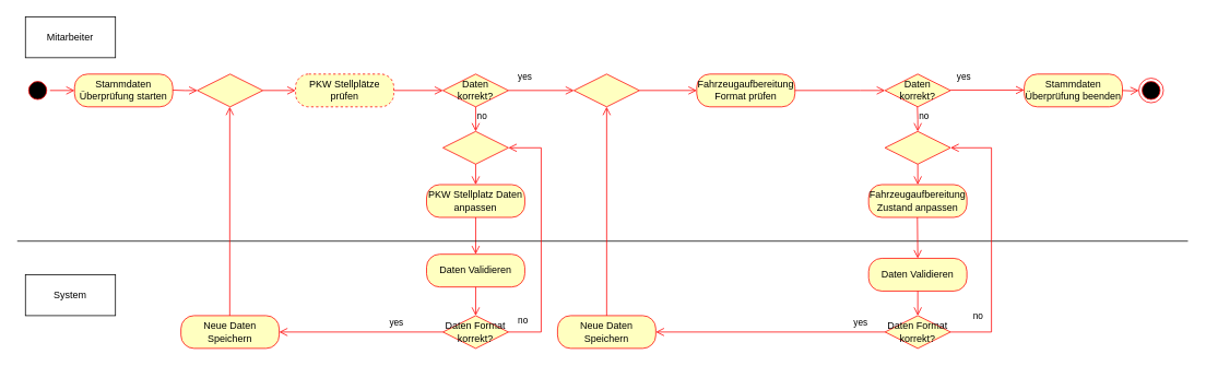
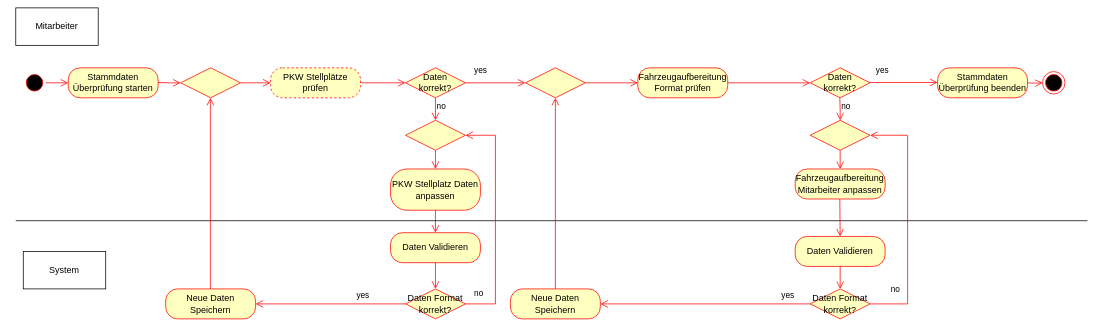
  <mxCell id="0" />
  <mxCell id="1" parent="0" />
  <mxCell id="2" value="" style="ellipse;html=1;shape=startState;fillColor=#000000;strokeColor=#ff0000;" parent="1" vertex="1"><mxGeometry x="30" y="95" width="30" height="30" as="geometry" /></mxCell>
  <mxCell id="3" value="" style="edgeStyle=orthogonalEdgeStyle;html=1;verticalAlign=bottom;endArrow=open;endSize=8;strokeColor=#ff0000;rounded=0;" parent="1" source="2" target="19" edge="1"><mxGeometry relative="1" as="geometry"><mxPoint x="130" y="110" as="targetPoint" /></mxGeometry></mxCell>
  <mxCell id="4" value="PKW Stellplätze prüfen" style="rounded=1;whiteSpace=wrap;html=1;arcSize=40;fontColor=#000000;fillColor=#ffffc0;strokeColor=#ff0000;dashed=1;" parent="1" vertex="1"><mxGeometry x="360" y="90" width="120" height="40" as="geometry" /></mxCell>
  <mxCell id="5" value="" style="edgeStyle=orthogonalEdgeStyle;html=1;verticalAlign=bottom;endArrow=open;endSize=8;strokeColor=#ff0000;rounded=0;entryX=0;entryY=0.5;entryDx=0;entryDy=0;exitX=1;exitY=0.5;exitDx=0;exitDy=0;" parent="1" source="4" target="8" edge="1"><mxGeometry relative="1" as="geometry"><mxPoint x="590" y="115" as="targetPoint" /><mxPoint x="470" y="115" as="sourcePoint" /></mxGeometry></mxCell>
  <mxCell id="6" value="" style="ellipse;html=1;shape=endState;fillColor=#000000;strokeColor=#ff0000;" parent="1" vertex="1"><mxGeometry x="1390" y="95" width="30" height="30" as="geometry" /></mxCell>
  <mxCell id="7" value="" style="edgeStyle=orthogonalEdgeStyle;html=1;align=left;verticalAlign=bottom;endArrow=open;endSize=8;strokeColor=#ff0000;rounded=0;entryX=0;entryY=0.5;entryDx=0;entryDy=0;" parent="1" target="6" edge="1"><mxGeometry x="-1" relative="1" as="geometry"><mxPoint x="1050" y="283" as="targetPoint" /><mxPoint as="offset" /><mxPoint x="1370" y="110" as="sourcePoint" /></mxGeometry></mxCell>
  <mxCell id="8" value="Daten korrekt?" style="rhombus;whiteSpace=wrap;html=1;fontColor=#000000;fillColor=#ffffc0;strokeColor=#ff0000;" parent="1" vertex="1"><mxGeometry x="540" y="90" width="80" height="40" as="geometry" /></mxCell>
  <mxCell id="9" value="no" style="edgeStyle=orthogonalEdgeStyle;html=1;align=left;verticalAlign=bottom;endArrow=open;endSize=8;strokeColor=#ff0000;rounded=0;entryX=0.5;entryY=0;entryDx=0;entryDy=0;exitX=0.5;exitY=1;exitDx=0;exitDy=0;" parent="1" source="8" target="39" edge="1"><mxGeometry x="0.333" relative="1" as="geometry"><mxPoint x="670" y="255" as="targetPoint" /><mxPoint x="700" y="155" as="sourcePoint" /><Array as="points" /><mxPoint as="offset" /></mxGeometry></mxCell>
  <mxCell id="10" value="yes" style="edgeStyle=orthogonalEdgeStyle;html=1;align=left;verticalAlign=top;endArrow=open;endSize=8;strokeColor=#ff0000;rounded=0;exitX=1;exitY=0.5;exitDx=0;exitDy=0;entryX=0;entryY=0.5;entryDx=0;entryDy=0;" parent="1" source="46" target="17" edge="1"><mxGeometry x="-1" y="153" relative="1" as="geometry"><mxPoint x="680" y="110" as="targetPoint" /><mxPoint x="-150" y="123" as="offset" /></mxGeometry></mxCell>
- <mxCell id="11" value="PKW Stellplatz Daten anpassen" style="rounded=1;whiteSpace=wrap;html=1;arcSize=40;fontColor=#000000;fillColor=#ffffc0;strokeColor=#ff0000;" parent="1" vertex="1"><mxGeometry x="520" y="225" width="120" height="40" as="geometry" /></mxCell>
+ <mxCell id="11" value="PKW Stellplatz Daten anpassen" style="rounded=1;whiteSpace=wrap;html=1;arcSize=40;fontColor=#000000;fillColor=#ffffc0;strokeColor=#ff0000;" parent="1" vertex="1"><mxGeometry x="520" y="225" width="120" height="55" as="geometry" /></mxCell>
  <mxCell id="12" value="" style="edgeStyle=orthogonalEdgeStyle;html=1;verticalAlign=bottom;endArrow=open;endSize=8;strokeColor=#ff0000;rounded=0;exitX=0.5;exitY=1;exitDx=0;exitDy=0;entryX=0.5;entryY=0;entryDx=0;entryDy=0;" parent="1" source="11" target="29" edge="1"><mxGeometry relative="1" as="geometry"><mxPoint x="500" y="385" as="targetPoint" /><mxPoint x="500" y="265" as="sourcePoint" /><Array as="points" /></mxGeometry></mxCell>
- <mxCell id="13" value="Mitarbeiter" style="html=1;whiteSpace=wrap;" parent="1" vertex="1"><mxGeometry x="30" y="20" width="110" height="50" as="geometry" /></mxCell>
+ <mxCell id="13" value="Mitarbeiter" style="html=1;whiteSpace=wrap;" parent="1" vertex="1"><mxGeometry x="20" y="10" width="110" height="50" as="geometry" /></mxCell>
  <mxCell id="14" value="System" style="html=1;whiteSpace=wrap;" parent="1" vertex="1"><mxGeometry x="30" y="335" width="110" height="50" as="geometry" /></mxCell>
  <mxCell id="15" value="" style="line;strokeWidth=1;fillColor=none;align=left;verticalAlign=middle;spacingTop=-1;spacingLeft=3;spacingRight=3;rotatable=0;labelPosition=right;points=[];portConstraint=eastwest;strokeColor=inherit;" parent="1" vertex="1"><mxGeometry y="290" width="1430" height="8" as="geometry" x="20" /></mxCell>
  <mxCell id="16" value="Neue Daten Speichern" style="rounded=1;whiteSpace=wrap;html=1;arcSize=40;fontColor=#000000;fillColor=#ffffc0;strokeColor=#ff0000;" parent="1" vertex="1"><mxGeometry x="220" y="385" width="120" height="40" as="geometry" /></mxCell>
  <mxCell id="17" value="Fahrzeugaufbereitung Format prüfen" style="rounded=1;whiteSpace=wrap;html=1;arcSize=40;fontColor=#000000;fillColor=#ffffc0;strokeColor=#ff0000;" parent="1" vertex="1"><mxGeometry x="850" y="90" width="120" height="40" as="geometry" /></mxCell>
  <mxCell id="18" value="" style="edgeStyle=orthogonalEdgeStyle;html=1;verticalAlign=bottom;endArrow=open;endSize=8;strokeColor=#ff0000;rounded=0;exitX=1;exitY=0.5;exitDx=0;exitDy=0;" parent="1" source="17" edge="1"><mxGeometry relative="1" as="geometry"><mxPoint x="1080" y="110" as="targetPoint" /><Array as="points"><mxPoint x="1050" y="110" /><mxPoint x="1050" y="110" /></Array></mxGeometry></mxCell>
  <mxCell id="19" value="Stammdaten Überprüfung starten" style="rounded=1;whiteSpace=wrap;html=1;arcSize=40;fontColor=#000000;fillColor=#ffffc0;strokeColor=#ff0000;" parent="1" vertex="1"><mxGeometry x="90" y="90" width="120" height="40" as="geometry" /></mxCell>
  <mxCell id="20" value="" style="edgeStyle=orthogonalEdgeStyle;html=1;verticalAlign=bottom;endArrow=open;endSize=8;strokeColor=#ff0000;rounded=0;entryX=0;entryY=0.5;entryDx=0;entryDy=0;exitX=1;exitY=0.5;exitDx=0;exitDy=0;" parent="1" target="4" edge="1" source="43"><mxGeometry relative="1" as="geometry"><mxPoint x="240" y="109.52" as="targetPoint" /><mxPoint x="210" y="109.52" as="sourcePoint" /></mxGeometry></mxCell>
  <mxCell id="21" value="Daten korrekt?" style="rhombus;whiteSpace=wrap;html=1;fontColor=#000000;fillColor=#ffffc0;strokeColor=#ff0000;" parent="1" vertex="1"><mxGeometry x="1080" y="90" width="80" height="40" as="geometry" /></mxCell>
  <mxCell id="22" value="yes" style="edgeStyle=orthogonalEdgeStyle;html=1;align=left;verticalAlign=top;endArrow=open;endSize=8;strokeColor=#ff0000;rounded=0;exitX=1;exitY=0.5;exitDx=0;exitDy=0;entryX=0;entryY=0.5;entryDx=0;entryDy=0;" parent="1" edge="1"><mxGeometry x="-0.857" y="30" relative="1" as="geometry"><mxPoint x="1250" y="109.52" as="targetPoint" /><mxPoint x="1160" y="109.52" as="sourcePoint" /><mxPoint as="offset" /></mxGeometry></mxCell>
  <mxCell id="23" value="no" style="edgeStyle=orthogonalEdgeStyle;html=1;align=left;verticalAlign=bottom;endArrow=open;endSize=8;strokeColor=#ff0000;rounded=0;exitX=0.5;exitY=1;exitDx=0;exitDy=0;" parent="1" edge="1"><mxGeometry x="0.345" relative="1" as="geometry"><mxPoint x="1120" y="160" as="targetPoint" /><mxPoint x="1119.52" y="130" as="sourcePoint" /><Array as="points" /><mxPoint as="offset" /></mxGeometry></mxCell>
- <mxCell id="24" value="Fahrzeugaufbereitung Zustand anpassen" style="rounded=1;whiteSpace=wrap;html=1;arcSize=40;fontColor=#000000;fillColor=#ffffc0;strokeColor=#ff0000;" parent="1" vertex="1"><mxGeometry x="1060" y="225" width="120" height="40" as="geometry" /></mxCell>
+ <mxCell id="24" value="Fahrzeugaufbereitung Mitarbeiter anpassen" style="rounded=1;whiteSpace=wrap;html=1;arcSize=40;fontColor=#000000;fillColor=#ffffc0;strokeColor=#ff0000;" parent="1" vertex="1"><mxGeometry x="1060" y="225" width="120" height="40" as="geometry" /></mxCell>
  <mxCell id="25" value="" style="edgeStyle=orthogonalEdgeStyle;html=1;verticalAlign=bottom;endArrow=open;endSize=8;strokeColor=#ff0000;rounded=0;exitX=0.5;exitY=1;exitDx=0;exitDy=0;entryX=0.5;entryY=0;entryDx=0;entryDy=0;" parent="1" edge="1" target="26"><mxGeometry relative="1" as="geometry"><mxPoint x="1119.52" y="385" as="targetPoint" /><mxPoint x="1119.52" y="265" as="sourcePoint" /><Array as="points" /></mxGeometry></mxCell>
  <mxCell id="26" value="Daten Validieren" style="rounded=1;whiteSpace=wrap;html=1;arcSize=40;fontColor=#000000;fillColor=#ffffc0;strokeColor=#ff0000;" parent="1" vertex="1"><mxGeometry x="1060" y="315" width="120" height="40" as="geometry" /></mxCell>
  <mxCell id="27" value="Neue Daten Speichern" style="rounded=1;whiteSpace=wrap;html=1;arcSize=40;fontColor=#000000;fillColor=#ffffc0;strokeColor=#ff0000;" parent="1" vertex="1"><mxGeometry x="680" y="385" width="120" height="40" as="geometry" /></mxCell>
  <mxCell id="28" value="" style="edgeStyle=orthogonalEdgeStyle;html=1;verticalAlign=bottom;endArrow=open;endSize=8;strokeColor=#ff0000;rounded=0;exitX=0.5;exitY=0;exitDx=0;exitDy=0;entryX=0.5;entryY=1;entryDx=0;entryDy=0;" parent="1" source="27" target="46" edge="1"><mxGeometry relative="1" as="geometry"><mxPoint x="730" y="395" as="targetPoint" /><mxPoint x="730" y="275" as="sourcePoint" /><Array as="points" /></mxGeometry></mxCell>
  <mxCell id="29" value="Daten Validieren" style="rounded=1;whiteSpace=wrap;html=1;arcSize=40;fontColor=#000000;fillColor=#ffffc0;strokeColor=#ff0000;" parent="1" vertex="1"><mxGeometry x="520" y="310" width="120" height="40" as="geometry" /></mxCell>
  <mxCell id="30" value="" style="edgeStyle=orthogonalEdgeStyle;html=1;verticalAlign=bottom;endArrow=open;endSize=8;strokeColor=#ff0000;rounded=0;exitX=0.5;exitY=0;exitDx=0;exitDy=0;entryX=0.5;entryY=1;entryDx=0;entryDy=0;" parent="1" edge="1"><mxGeometry relative="1" as="geometry"><mxPoint x="279.6" y="130" as="targetPoint" /><mxPoint x="279.6" y="385" as="sourcePoint" /><Array as="points" /></mxGeometry></mxCell>
  <mxCell id="31" value="" style="edgeStyle=orthogonalEdgeStyle;html=1;verticalAlign=bottom;endArrow=open;endSize=8;strokeColor=#ff0000;rounded=0;exitX=0.5;exitY=1;exitDx=0;exitDy=0;entryX=0.5;entryY=0;entryDx=0;entryDy=0;" parent="1" source="29" target="32" edge="1"><mxGeometry relative="1" as="geometry"><mxPoint x="470" y="440" as="targetPoint" /><mxPoint x="560" y="440" as="sourcePoint" /><Array as="points" /></mxGeometry></mxCell>
  <mxCell id="32" value="Daten Format korrekt?" style="rhombus;whiteSpace=wrap;html=1;fontColor=#000000;fillColor=#ffffc0;strokeColor=#ff0000;" parent="1" vertex="1"><mxGeometry x="540" y="385" width="80" height="40" as="geometry" /></mxCell>
  <mxCell id="33" value="no" style="edgeStyle=orthogonalEdgeStyle;html=1;align=left;verticalAlign=bottom;endArrow=open;endSize=8;strokeColor=#ff0000;rounded=0;entryX=1;entryY=0.5;entryDx=0;entryDy=0;exitX=1;exitY=0.5;exitDx=0;exitDy=0;" parent="1" source="32" target="39" edge="1"><mxGeometry x="-0.934" y="5" relative="1" as="geometry"><mxPoint x="690" y="340" as="targetPoint" /><Array as="points"><mxPoint x="660" y="405" /><mxPoint x="660" y="180" /></Array><mxPoint as="offset" /></mxGeometry></mxCell>
  <mxCell id="34" value="yes" style="edgeStyle=orthogonalEdgeStyle;html=1;align=left;verticalAlign=top;endArrow=open;endSize=8;strokeColor=#ff0000;rounded=0;entryX=1;entryY=0.5;entryDx=0;entryDy=0;" parent="1" source="32" target="16" edge="1"><mxGeometry x="-0.333" y="-25" relative="1" as="geometry"><mxPoint x="580" y="490" as="targetPoint" /><mxPoint as="offset" /></mxGeometry></mxCell>
  <mxCell id="35" value="Daten Format korrekt?" style="rhombus;whiteSpace=wrap;html=1;fontColor=#000000;fillColor=#ffffc0;strokeColor=#ff0000;" parent="1" vertex="1"><mxGeometry x="1080" y="385" width="80" height="40" as="geometry" /></mxCell>
  <mxCell id="36" value="yes" style="edgeStyle=orthogonalEdgeStyle;html=1;align=left;verticalAlign=top;endArrow=open;endSize=8;strokeColor=#ff0000;rounded=0;entryX=1;entryY=0.5;entryDx=0;entryDy=0;exitX=0;exitY=0.5;exitDx=0;exitDy=0;" parent="1" source="35" edge="1" target="27"><mxGeometry x="-0.714" y="-25" relative="1" as="geometry"><mxPoint x="970" y="404.64" as="targetPoint" /><mxPoint x="1030" y="404.64" as="sourcePoint" /><mxPoint as="offset" /></mxGeometry></mxCell>
  <mxCell id="37" value="no" style="edgeStyle=orthogonalEdgeStyle;html=1;align=left;verticalAlign=bottom;endArrow=open;endSize=8;strokeColor=#ff0000;rounded=0;entryX=1;entryY=0.5;entryDx=0;entryDy=0;exitX=1;exitY=0.5;exitDx=0;exitDy=0;" parent="1" source="35" edge="1" target="41"><mxGeometry x="-0.843" y="10" relative="1" as="geometry"><mxPoint x="1180" y="240" as="targetPoint" /><mxPoint x="1160" y="400" as="sourcePoint" /><Array as="points"><mxPoint x="1210" y="405" /><mxPoint x="1210" y="180" /></Array><mxPoint as="offset" /></mxGeometry></mxCell>
  <mxCell id="38" value="Stammdaten Überprüfung beenden" style="rounded=1;whiteSpace=wrap;html=1;arcSize=40;fontColor=#000000;fillColor=#ffffc0;strokeColor=#ff0000;" parent="1" vertex="1"><mxGeometry x="1250" y="90" width="120" height="40" as="geometry" /></mxCell>
  <mxCell id="39" value="" style="rhombus;whiteSpace=wrap;html=1;fontColor=#000000;fillColor=#ffffc0;strokeColor=#ff0000;" vertex="1" parent="1"><mxGeometry x="540" y="160" width="80" height="40" as="geometry" /></mxCell>
  <mxCell id="40" value="" style="edgeStyle=orthogonalEdgeStyle;html=1;verticalAlign=bottom;endArrow=open;endSize=8;strokeColor=#ff0000;rounded=0;exitX=0.5;exitY=1;exitDx=0;exitDy=0;entryX=0.5;entryY=0;entryDx=0;entryDy=0;" edge="1" parent="1" source="39" target="11"><mxGeometry relative="1" as="geometry"><mxPoint x="580" y="220" as="targetPoint" /><mxPoint x="579.79" y="200" as="sourcePoint" /><Array as="points" /></mxGeometry></mxCell>
  <mxCell id="41" value="" style="rhombus;whiteSpace=wrap;html=1;fontColor=#000000;fillColor=#ffffc0;strokeColor=#ff0000;" vertex="1" parent="1"><mxGeometry x="1080" y="160" width="80" height="40" as="geometry" /></mxCell>
  <mxCell id="42" value="" style="edgeStyle=orthogonalEdgeStyle;html=1;verticalAlign=bottom;endArrow=open;endSize=8;strokeColor=#ff0000;rounded=0;exitX=0.5;exitY=1;exitDx=0;exitDy=0;entryX=0.5;entryY=0;entryDx=0;entryDy=0;" edge="1" parent="1" source="41" target="24"><mxGeometry relative="1" as="geometry"><mxPoint x="1230" y="225" as="targetPoint" /><mxPoint x="1229.79" y="200" as="sourcePoint" /><Array as="points" /></mxGeometry></mxCell>
  <mxCell id="43" value="" style="rhombus;whiteSpace=wrap;html=1;fontColor=#000000;fillColor=#ffffc0;strokeColor=#ff0000;" vertex="1" parent="1"><mxGeometry x="240" y="90" width="80" height="40" as="geometry" /></mxCell>
  <mxCell id="44" value="" style="edgeStyle=orthogonalEdgeStyle;html=1;verticalAlign=bottom;endArrow=open;endSize=8;strokeColor=#ff0000;rounded=0;exitX=1;exitY=0.5;exitDx=0;exitDy=0;" edge="1" parent="1"><mxGeometry relative="1" as="geometry"><mxPoint x="240" y="110" as="targetPoint" /><mxPoint x="210" y="109.6" as="sourcePoint" /></mxGeometry></mxCell>
  <mxCell id="45" value="" style="edgeStyle=orthogonalEdgeStyle;html=1;align=left;verticalAlign=top;endArrow=open;endSize=8;strokeColor=#ff0000;rounded=0;exitX=1;exitY=0.5;exitDx=0;exitDy=0;entryX=0;entryY=0.5;entryDx=0;entryDy=0;" edge="1" parent="1" source="8" target="46"><mxGeometry x="-0.857" y="30" relative="1" as="geometry"><mxPoint x="850" y="110" as="targetPoint" /><mxPoint as="offset" /><mxPoint x="620" y="110" as="sourcePoint" /></mxGeometry></mxCell>
  <mxCell id="46" value="" style="rhombus;whiteSpace=wrap;html=1;fontColor=#000000;fillColor=#ffffc0;strokeColor=#ff0000;" vertex="1" parent="1"><mxGeometry x="700" y="90" width="80" height="40" as="geometry" /></mxCell>
  <mxCell id="47" value="" style="edgeStyle=orthogonalEdgeStyle;html=1;verticalAlign=bottom;endArrow=open;endSize=8;strokeColor=#ff0000;rounded=0;exitX=0.5;exitY=1;exitDx=0;exitDy=0;entryX=0.5;entryY=0;entryDx=0;entryDy=0;" edge="1" parent="1" source="26" target="35"><mxGeometry relative="1" as="geometry"><mxPoint x="1130" y="325" as="targetPoint" /><mxPoint x="1129.52" y="275" as="sourcePoint" /><Array as="points" /></mxGeometry></mxCell>
